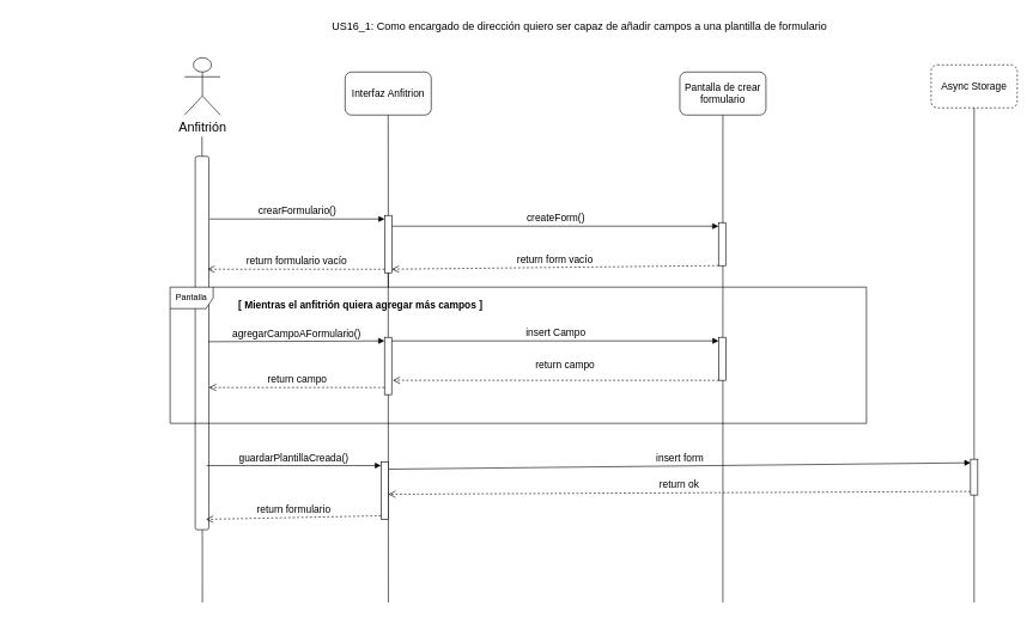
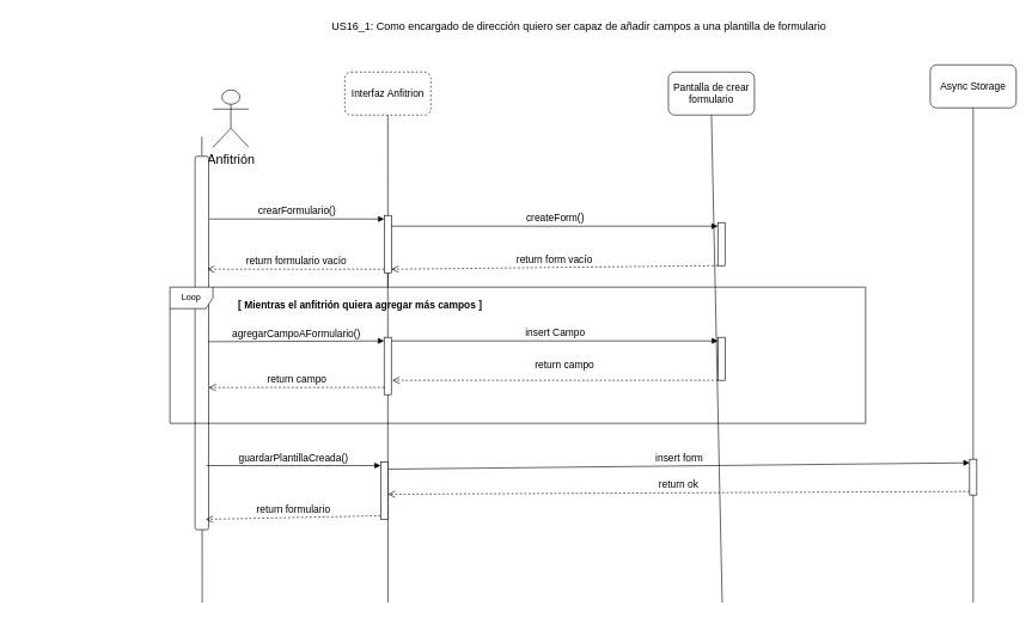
  <mxCell id="0" />
  <mxCell id="1" parent="0" />
  <mxCell id="2" value="&lt;font style=&quot;font-size: 15px;&quot;&gt;US16_1: Como encargado de dirección quiero ser capaz de añadir campos a una plantilla de formulario&lt;/font&gt;" style="text;html=1;align=center;verticalAlign=middle;resizable=0;points=[];autosize=1;strokeColor=none;fillColor=none;" parent="1" vertex="1"><mxGeometry x="451" y="20" width="710" height="30" as="geometry" /></mxCell>
- <mxCell id="3" value="&lt;font style=&quot;font-size: 14px;&quot;&gt;Interfaz Anfitrion&lt;/font&gt;" style="rounded=1;whiteSpace=wrap;html=1;" parent="1" vertex="1"><mxGeometry x="479.75" y="100" width="120" height="60" as="geometry" /></mxCell>
+ <mxCell id="3" value="&lt;font style=&quot;font-size: 14px;&quot;&gt;Interfaz Anfitrion&lt;/font&gt;" style="rounded=1;whiteSpace=wrap;html=1;dashed=1;" parent="1" vertex="1"><mxGeometry x="479.75" y="100" width="120" height="60" as="geometry" /></mxCell>
  <mxCell id="4" value="" style="endArrow=none;html=1;rounded=0;entryX=0.5;entryY=1;entryDx=0;entryDy=0;" parent="1" target="3" edge="1"><mxGeometry width="50" height="50" relative="1" as="geometry"><mxPoint x="540" y="400" as="sourcePoint" /><mxPoint x="729.75" y="440" as="targetPoint" /></mxGeometry></mxCell>
- <mxCell id="5" value="&lt;font style=&quot;font-size: 18px;&quot;&gt;Anfitrión&lt;/font&gt;" style="shape=umlActor;verticalLabelPosition=bottom;verticalAlign=top;html=1;outlineConnect=0;" parent="1" vertex="1"><mxGeometry x="256" y="80" width="50" height="80" as="geometry" /></mxCell>
+ <mxCell id="5" value="&lt;font style=&quot;font-size: 18px;&quot;&gt;Anfitrión&lt;/font&gt;" style="shape=umlActor;verticalLabelPosition=bottom;verticalAlign=top;html=1;outlineConnect=0;" parent="1" vertex="1"><mxGeometry x="296" y="125" width="50" height="80" as="geometry" /></mxCell>
  <mxCell id="6" value="" style="endArrow=none;html=1;rounded=0;entryX=0.5;entryY=1;entryDx=0;entryDy=0;" parent="1" edge="1"><mxGeometry width="50" height="50" relative="1" as="geometry"><mxPoint x="281" y="840" as="sourcePoint" /><mxPoint x="280.5" y="190" as="targetPoint" /></mxGeometry></mxCell>
  <mxCell id="7" value="" style="rounded=1;whiteSpace=wrap;html=1;rotation=90;" parent="1" vertex="1"><mxGeometry x="20.07" y="468.45" width="520.81" height="18.97" as="geometry" /></mxCell>
  <mxCell id="8" value="" style="endArrow=none;html=1;rounded=0;" parent="1" edge="1"><mxGeometry width="50" height="50" relative="1" as="geometry"><mxPoint x="539.75" y="350" as="sourcePoint" /><mxPoint x="540" y="840" as="targetPoint" /></mxGeometry></mxCell>
- <mxCell id="9" value="&lt;span style=&quot;font-size: 14px;&quot;&gt;Async Storage&lt;/span&gt;" style="rounded=1;whiteSpace=wrap;html=1;dashed=1;" parent="1" vertex="1"><mxGeometry x="1296" y="90" width="120" height="60" as="geometry" /></mxCell>
+ <mxCell id="9" value="&lt;span style=&quot;font-size: 14px;&quot;&gt;Async Storage&lt;/span&gt;" style="rounded=1;whiteSpace=wrap;html=1;" parent="1" vertex="1"><mxGeometry x="1296" y="90" width="120" height="60" as="geometry" /></mxCell>
  <mxCell id="10" value="" style="endArrow=none;html=1;rounded=0;entryX=0.5;entryY=1;entryDx=0;entryDy=0;" parent="1" target="9" edge="1"><mxGeometry width="50" height="50" relative="1" as="geometry"><mxPoint x="1356" y="840" as="sourcePoint" /><mxPoint x="1316" y="440" as="targetPoint" /></mxGeometry></mxCell>
  <mxCell id="11" value="" style="html=1;points=[[0,0,0,0,5],[0,1,0,0,-5],[1,0,0,0,5],[1,1,0,0,-5]];perimeter=orthogonalPerimeter;outlineConnect=0;targetShapes=umlLifeline;portConstraint=eastwest;newEdgeStyle={&quot;curved&quot;:0,&quot;rounded&quot;:0};" parent="1" vertex="1"><mxGeometry x="534.75" y="300" width="10" height="80" as="geometry" /></mxCell>
  <mxCell id="12" value="&lt;font style=&quot;font-size: 14px;&quot;&gt;crearFormulario()&lt;/font&gt;" style="html=1;verticalAlign=bottom;endArrow=block;curved=0;rounded=0;entryX=0;entryY=0;entryDx=0;entryDy=5;" parent="1" target="11" edge="1"><mxGeometry x="-0.003" relative="1" as="geometry"><mxPoint x="291" y="305" as="sourcePoint" /><mxPoint as="offset" /></mxGeometry></mxCell>
  <mxCell id="13" value="&lt;font style=&quot;font-size: 14px;&quot;&gt;return formulario vacío&lt;/font&gt;" style="html=1;verticalAlign=bottom;endArrow=open;dashed=1;endSize=8;curved=0;rounded=0;exitX=0;exitY=1;exitDx=0;exitDy=-5;" parent="1" source="11" edge="1"><mxGeometry relative="1" as="geometry"><mxPoint x="288" y="375" as="targetPoint" /></mxGeometry></mxCell>
  <mxCell id="14" value="" style="html=1;points=[[0,0,0,0,5],[0,1,0,0,-5],[1,0,0,0,5],[1,1,0,0,-5]];perimeter=orthogonalPerimeter;outlineConnect=0;targetShapes=umlLifeline;portConstraint=eastwest;newEdgeStyle={&quot;curved&quot;:0,&quot;rounded&quot;:0};" parent="1" vertex="1"><mxGeometry x="534.64" y="470" width="10" height="80" as="geometry" /></mxCell>
  <mxCell id="15" value="&lt;span style=&quot;font-size: 14px;&quot;&gt;agregarCampoAFormulario()&lt;/span&gt;" style="html=1;verticalAlign=bottom;endArrow=block;curved=0;rounded=0;entryX=0;entryY=0;entryDx=0;entryDy=5;exitX=0.607;exitY=0.045;exitDx=0;exitDy=0;exitPerimeter=0;" parent="1" target="14" edge="1"><mxGeometry relative="1" as="geometry"><mxPoint x="289.001" y="476.118" as="sourcePoint" /></mxGeometry></mxCell>
  <mxCell id="16" value="&lt;font style=&quot;font-size: 14px;&quot;&gt;return campo&lt;/font&gt;" style="html=1;verticalAlign=bottom;endArrow=open;dashed=1;endSize=8;curved=0;rounded=0;exitX=0;exitY=1;exitDx=0;exitDy=-5;" parent="1" edge="1"><mxGeometry x="0.0" relative="1" as="geometry"><mxPoint x="290" y="540" as="targetPoint" /><mxPoint as="offset" /><mxPoint x="534.64" y="540" as="sourcePoint" /></mxGeometry></mxCell>
- <mxCell id="17" value="&lt;span style=&quot;font-size: 14px;&quot;&gt;Pantalla de crear&lt;/span&gt;&lt;div&gt;&lt;span style=&quot;font-size: 14px;&quot;&gt;formulario&lt;/span&gt;&lt;/div&gt;" style="rounded=1;whiteSpace=wrap;html=1;" parent="1" vertex="1"><mxGeometry x="946" y="100" width="120" height="60" as="geometry" /></mxCell>
+ <mxCell id="17" value="&lt;span style=&quot;font-size: 14px;&quot;&gt;Pantalla de crear&lt;/span&gt;&lt;div&gt;&lt;span style=&quot;font-size: 14px;&quot;&gt;formulario&lt;/span&gt;&lt;/div&gt;" style="rounded=1;whiteSpace=wrap;html=1;" parent="1" vertex="1"><mxGeometry x="931" y="100" width="120" height="60" as="geometry" /></mxCell>
  <mxCell id="18" value="" style="endArrow=none;html=1;rounded=0;entryX=0.5;entryY=1;entryDx=0;entryDy=0;" parent="1" target="17" edge="1"><mxGeometry width="50" height="50" relative="1" as="geometry"><mxPoint x="1006" y="840" as="sourcePoint" /><mxPoint x="966" y="450" as="targetPoint" /></mxGeometry></mxCell>
  <mxCell id="19" value="&lt;span style=&quot;font-size: 14px;&quot;&gt;guardarPlantillaCreada()&lt;/span&gt;" style="html=1;verticalAlign=bottom;endArrow=block;curved=0;rounded=0;entryX=0;entryY=0;entryDx=0;entryDy=5;" parent="1" target="21" edge="1"><mxGeometry relative="1" as="geometry"><mxPoint x="287" y="648.9" as="sourcePoint" /></mxGeometry></mxCell>
  <mxCell id="20" value="&lt;font style=&quot;font-size: 14px;&quot;&gt;return formulario&lt;/font&gt;" style="html=1;verticalAlign=bottom;endArrow=open;dashed=1;endSize=8;curved=0;rounded=0;exitX=0;exitY=1;exitDx=0;exitDy=-5;entryX=0.377;entryY=-0.055;entryDx=0;entryDy=0;entryPerimeter=0;" parent="1" source="21" edge="1"><mxGeometry relative="1" as="geometry"><mxPoint x="286" y="723.9" as="targetPoint" /></mxGeometry></mxCell>
  <mxCell id="21" value="" style="html=1;points=[[0,0,0,0,5],[0,1,0,0,-5],[1,0,0,0,5],[1,1,0,0,-5]];perimeter=orthogonalPerimeter;outlineConnect=0;targetShapes=umlLifeline;portConstraint=eastwest;newEdgeStyle={&quot;curved&quot;:0,&quot;rounded&quot;:0};" parent="1" vertex="1"><mxGeometry x="529.75" y="643.9" width="10" height="80" as="geometry" /></mxCell>
  <mxCell id="22" value="&lt;font style=&quot;font-size: 14px;&quot;&gt;insert form&lt;/font&gt;" style="html=1;verticalAlign=bottom;endArrow=block;curved=0;rounded=0;entryX=0;entryY=0;entryDx=0;entryDy=5;entryPerimeter=0;" parent="1" target="24" edge="1"><mxGeometry x="0.0" relative="1" as="geometry"><mxPoint x="541" y="653.9" as="sourcePoint" /><mxPoint as="offset" /><mxPoint x="1346" y="618.9" as="targetPoint" /></mxGeometry></mxCell>
  <mxCell id="23" value="&lt;font style=&quot;font-size: 14px;&quot;&gt;return ok&lt;/font&gt;" style="html=1;verticalAlign=bottom;endArrow=open;dashed=1;endSize=8;curved=0;rounded=0;exitX=0;exitY=1;exitDx=0;exitDy=-5;exitPerimeter=0;" parent="1" source="24" edge="1"><mxGeometry relative="1" as="geometry"><mxPoint x="540" y="688.9" as="targetPoint" /><mxPoint x="1346" y="662.9" as="sourcePoint" /></mxGeometry></mxCell>
  <mxCell id="24" value="" style="html=1;points=[[0,0,0,0,5],[0,1,0,0,-5],[1,0,0,0,5],[1,1,0,0,-5]];perimeter=orthogonalPerimeter;outlineConnect=0;targetShapes=umlLifeline;portConstraint=eastwest;newEdgeStyle={&quot;curved&quot;:0,&quot;rounded&quot;:0};" parent="1" vertex="1"><mxGeometry x="1351" y="640" width="10" height="50" as="geometry" /></mxCell>
  <mxCell id="25" value="" style="html=1;points=[[0,0,0,0,5],[0,1,0,0,-5],[1,0,0,0,5],[1,1,0,0,-5]];perimeter=orthogonalPerimeter;outlineConnect=0;targetShapes=umlLifeline;portConstraint=eastwest;newEdgeStyle={&quot;curved&quot;:0,&quot;rounded&quot;:0};" parent="1" vertex="1"><mxGeometry x="999.85" y="310" width="10" height="60" as="geometry" /></mxCell>
  <mxCell id="26" value="&lt;font style=&quot;font-size: 14px;&quot;&gt;createForm()&lt;/font&gt;" style="html=1;verticalAlign=bottom;endArrow=block;curved=0;rounded=0;entryX=0;entryY=0;entryDx=0;entryDy=5;" parent="1" source="11" target="25" edge="1"><mxGeometry relative="1" as="geometry"><mxPoint x="929.85" y="315" as="sourcePoint" /></mxGeometry></mxCell>
  <mxCell id="27" value="&lt;font style=&quot;font-size: 14px;&quot;&gt;return form vacío&lt;/font&gt;" style="html=1;verticalAlign=bottom;endArrow=open;dashed=1;endSize=8;curved=0;rounded=0;entryX=1;entryY=1;entryDx=0;entryDy=-5;entryPerimeter=0;" parent="1" source="25" target="11" edge="1"><mxGeometry relative="1" as="geometry"><mxPoint x="929.85" y="385" as="targetPoint" /></mxGeometry></mxCell>
  <mxCell id="28" value="" style="html=1;points=[[0,0,0,0,5],[0,1,0,0,-5],[1,0,0,0,5],[1,1,0,0,-5]];perimeter=orthogonalPerimeter;outlineConnect=0;targetShapes=umlLifeline;portConstraint=eastwest;newEdgeStyle={&quot;curved&quot;:0,&quot;rounded&quot;:0};" parent="1" vertex="1"><mxGeometry x="1000.05" y="470" width="10" height="60" as="geometry" /></mxCell>
  <mxCell id="29" value="&lt;span style=&quot;font-size: 14px;&quot;&gt;insert Campo&lt;/span&gt;" style="html=1;verticalAlign=bottom;endArrow=block;curved=0;rounded=0;entryX=0;entryY=0;entryDx=0;entryDy=5;" parent="1" source="14" target="28" edge="1"><mxGeometry relative="1" as="geometry"><mxPoint x="930.05" y="475" as="sourcePoint" /></mxGeometry></mxCell>
  <mxCell id="30" value="&lt;font style=&quot;font-size: 14px;&quot;&gt;return campo&lt;/font&gt;" style="html=1;verticalAlign=bottom;endArrow=open;dashed=1;endSize=8;curved=0;rounded=0;" parent="1" source="28" edge="1"><mxGeometry x="-0.058" y="-10" relative="1" as="geometry"><mxPoint x="546.2" y="530" as="targetPoint" /><mxPoint as="offset" /></mxGeometry></mxCell>
- <mxCell id="31" value="Pantalla" style="shape=umlFrame;whiteSpace=wrap;html=1;pointerEvents=0;" parent="1" vertex="1"><mxGeometry y="400" width="970" height="190" as="geometry" x="236" /></mxCell>
+ <mxCell id="31" value="Loop" style="shape=umlFrame;whiteSpace=wrap;html=1;pointerEvents=0;" parent="1" vertex="1"><mxGeometry y="400" width="970" height="190" as="geometry" x="236" /></mxCell>
  <mxCell id="32" value="&lt;b&gt;&lt;font style=&quot;font-size: 14px;&quot;&gt;[ Mientras el anfitrión quiera agregar más campos ]&lt;/font&gt;&lt;/b&gt;" style="text;html=1;align=center;verticalAlign=middle;resizable=0;points=[];autosize=1;strokeColor=none;fillColor=none;" parent="1" vertex="1"><mxGeometry x="321" y="410" width="360" height="30" as="geometry" /></mxCell>
